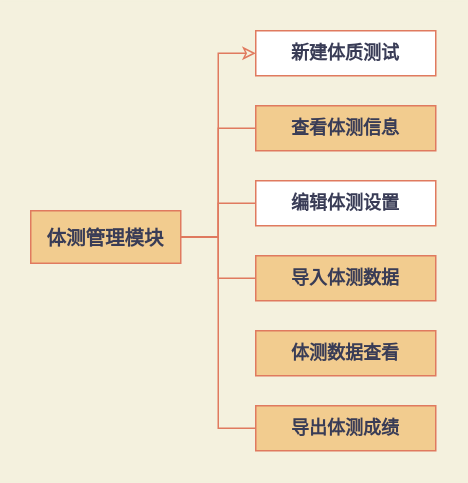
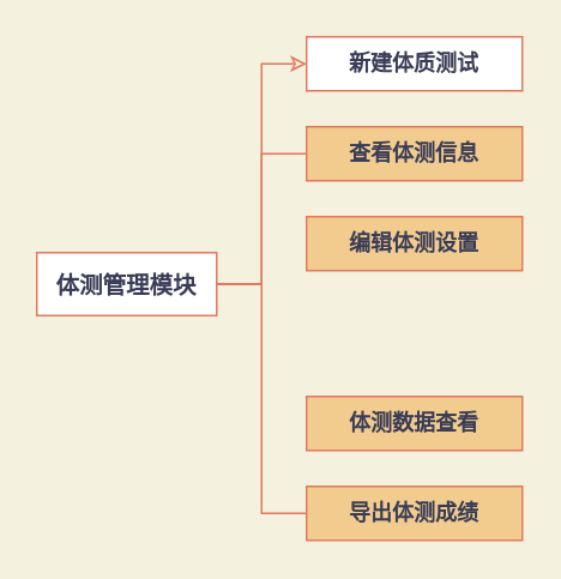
  <mxCell id="0" />
  <mxCell id="1" parent="0" />
  <mxCell id="2" value="查看体测信息" style="whiteSpace=wrap;html=1;strokeWidth=1;spacing=-4;spacingBottom=0;fillColor=#F2CC8F;strokeColor=#E07A5F;fontColor=#393C56;fontStyle=1" vertex="1" parent="1"><mxGeometry x="170" y="70" width="120" height="30" as="geometry" /></mxCell>
  <mxCell id="3" value="新建体质测试" style="whiteSpace=wrap;html=1;strokeWidth=1;spacing=-4;spacingBottom=0;fillColor=#ffffff;strokeColor=#E07A5F;fontColor=#393C56;fontStyle=1;" vertex="1" parent="1"><mxGeometry x="170" y="20" width="120" height="30" as="geometry" /></mxCell>
- <mxCell id="4" value="体测管理模块" style="whiteSpace=wrap;html=1;strokeWidth=1;spacing=7;spacingBottom=0;fillColor=#F2CC8F;strokeColor=#E07A5F;fontColor=#393C56;fontSize=13;fontStyle=1" vertex="1" parent="1"><mxGeometry x="20" y="140" width="100" height="35" as="geometry" /></mxCell>
+ <mxCell id="4" value="体测管理模块" style="whiteSpace=wrap;html=1;strokeWidth=1;spacing=7;spacingBottom=0;fillColor=#ffffff;strokeColor=#E07A5F;fontColor=#393C56;fontSize=13;fontStyle=1;" vertex="1" parent="1"><mxGeometry x="20" y="140" width="100" height="35" as="geometry" /></mxCell>
  <mxCell id="5" value="导出体测成绩" style="whiteSpace=wrap;html=1;strokeWidth=1;spacing=-4;spacingBottom=0;fillColor=#F2CC8F;strokeColor=#E07A5F;fontColor=#393C56;fontStyle=1" vertex="1" parent="1"><mxGeometry x="170" y="270" width="120" height="30" as="geometry" /></mxCell>
  <mxCell id="6" value="" style="edgeStyle=elbowEdgeStyle;elbow=horizontal;html=1;rounded=0;endArrow=none;endFill=0;spacing=7;spacingBottom=0;strokeColor=#E07A5F;fontColor=#393C56;labelBackgroundColor=#F4F1DE;fontStyle=1" edge="1" parent="1" source="4" target="5"><mxGeometry relative="1" as="geometry" /></mxCell>
  <mxCell id="7" value="体测数据查看" style="whiteSpace=wrap;html=1;strokeWidth=1;spacing=-4;spacingBottom=0;fillColor=#F2CC8F;strokeColor=#E07A5F;fontColor=#393C56;fontStyle=1" vertex="1" parent="1"><mxGeometry x="170" y="220" width="120" height="30" as="geometry" /></mxCell>
- <mxCell id="8" value="导入体测数据" style="whiteSpace=wrap;html=1;strokeWidth=1;spacing=0;spacingBottom=0;fillColor=#F2CC8F;strokeColor=#E07A5F;fontColor=#393C56;fontStyle=1" vertex="1" parent="1"><mxGeometry x="170" y="170" width="120" height="30" as="geometry" /></mxCell>
- <mxCell id="9" value="编辑体测设置" style="whiteSpace=wrap;html=1;strokeWidth=1;spacing=-4;spacingBottom=0;fillColor=#ffffff;strokeColor=#E07A5F;fontColor=#393C56;fontStyle=1;" vertex="1" parent="1"><mxGeometry x="170" y="120" width="120" height="30" as="geometry" /></mxCell>
- <mxCell id="10" value="" style="edgeStyle=elbowEdgeStyle;elbow=horizontal;html=1;rounded=0;endArrow=none;endFill=0;spacing=7;spacingBottom=0;strokeColor=#E07A5F;fontColor=#393C56;labelBackgroundColor=#F4F1DE;fontStyle=1" edge="1" parent="1" source="4" target="8"><mxGeometry relative="1" as="geometry"><mxPoint x="120" y="-206" as="sourcePoint" /><mxPoint x="170" y="-246" as="targetPoint" /></mxGeometry></mxCell>
- <mxCell id="11" value="" style="edgeStyle=elbowEdgeStyle;elbow=horizontal;html=1;rounded=0;endArrow=none;endFill=0;spacing=7;spacingBottom=0;strokeColor=#E07A5F;fontColor=#393C56;labelBackgroundColor=#F4F1DE;fontStyle=1" edge="1" parent="1" source="4" target="9"><mxGeometry relative="1" as="geometry"><mxPoint x="120" y="-206" as="sourcePoint" /><mxPoint x="170" y="-166" as="targetPoint" /></mxGeometry></mxCell>
+ <mxCell id="9" value="编辑体测设置" style="whiteSpace=wrap;html=1;strokeWidth=1;spacing=-4;spacingBottom=0;fillColor=#F2CC8F;strokeColor=#E07A5F;fontColor=#393C56;fontStyle=1" vertex="1" parent="1"><mxGeometry x="170" y="120" width="120" height="30" as="geometry" /></mxCell>
  <mxCell id="12" value="" style="edgeStyle=elbowEdgeStyle;elbow=horizontal;html=1;rounded=0;endArrow=none;endFill=0;spacing=7;spacingBottom=0;strokeColor=#E07A5F;fontColor=#393C56;labelBackgroundColor=#F4F1DE;fontStyle=1" edge="1" parent="1" source="4" target="2"><mxGeometry relative="1" as="geometry"><mxPoint x="120" y="-86" as="sourcePoint" /><mxPoint x="170" y="-46" as="targetPoint" /></mxGeometry></mxCell>
  <mxCell id="13" value="" style="edgeStyle=elbowEdgeStyle;elbow=horizontal;html=1;rounded=0;endArrow=classic;endFill=0;spacing=7;spacingBottom=0;strokeColor=#E07A5F;fontColor=#393C56;labelBackgroundColor=#F4F1DE;fontStyle=1;" edge="1" parent="1" source="4" target="3"><mxGeometry relative="1" as="geometry"><mxPoint x="120" y="-86" as="sourcePoint" /><mxPoint x="170" y="34" as="targetPoint" /></mxGeometry></mxCell>
